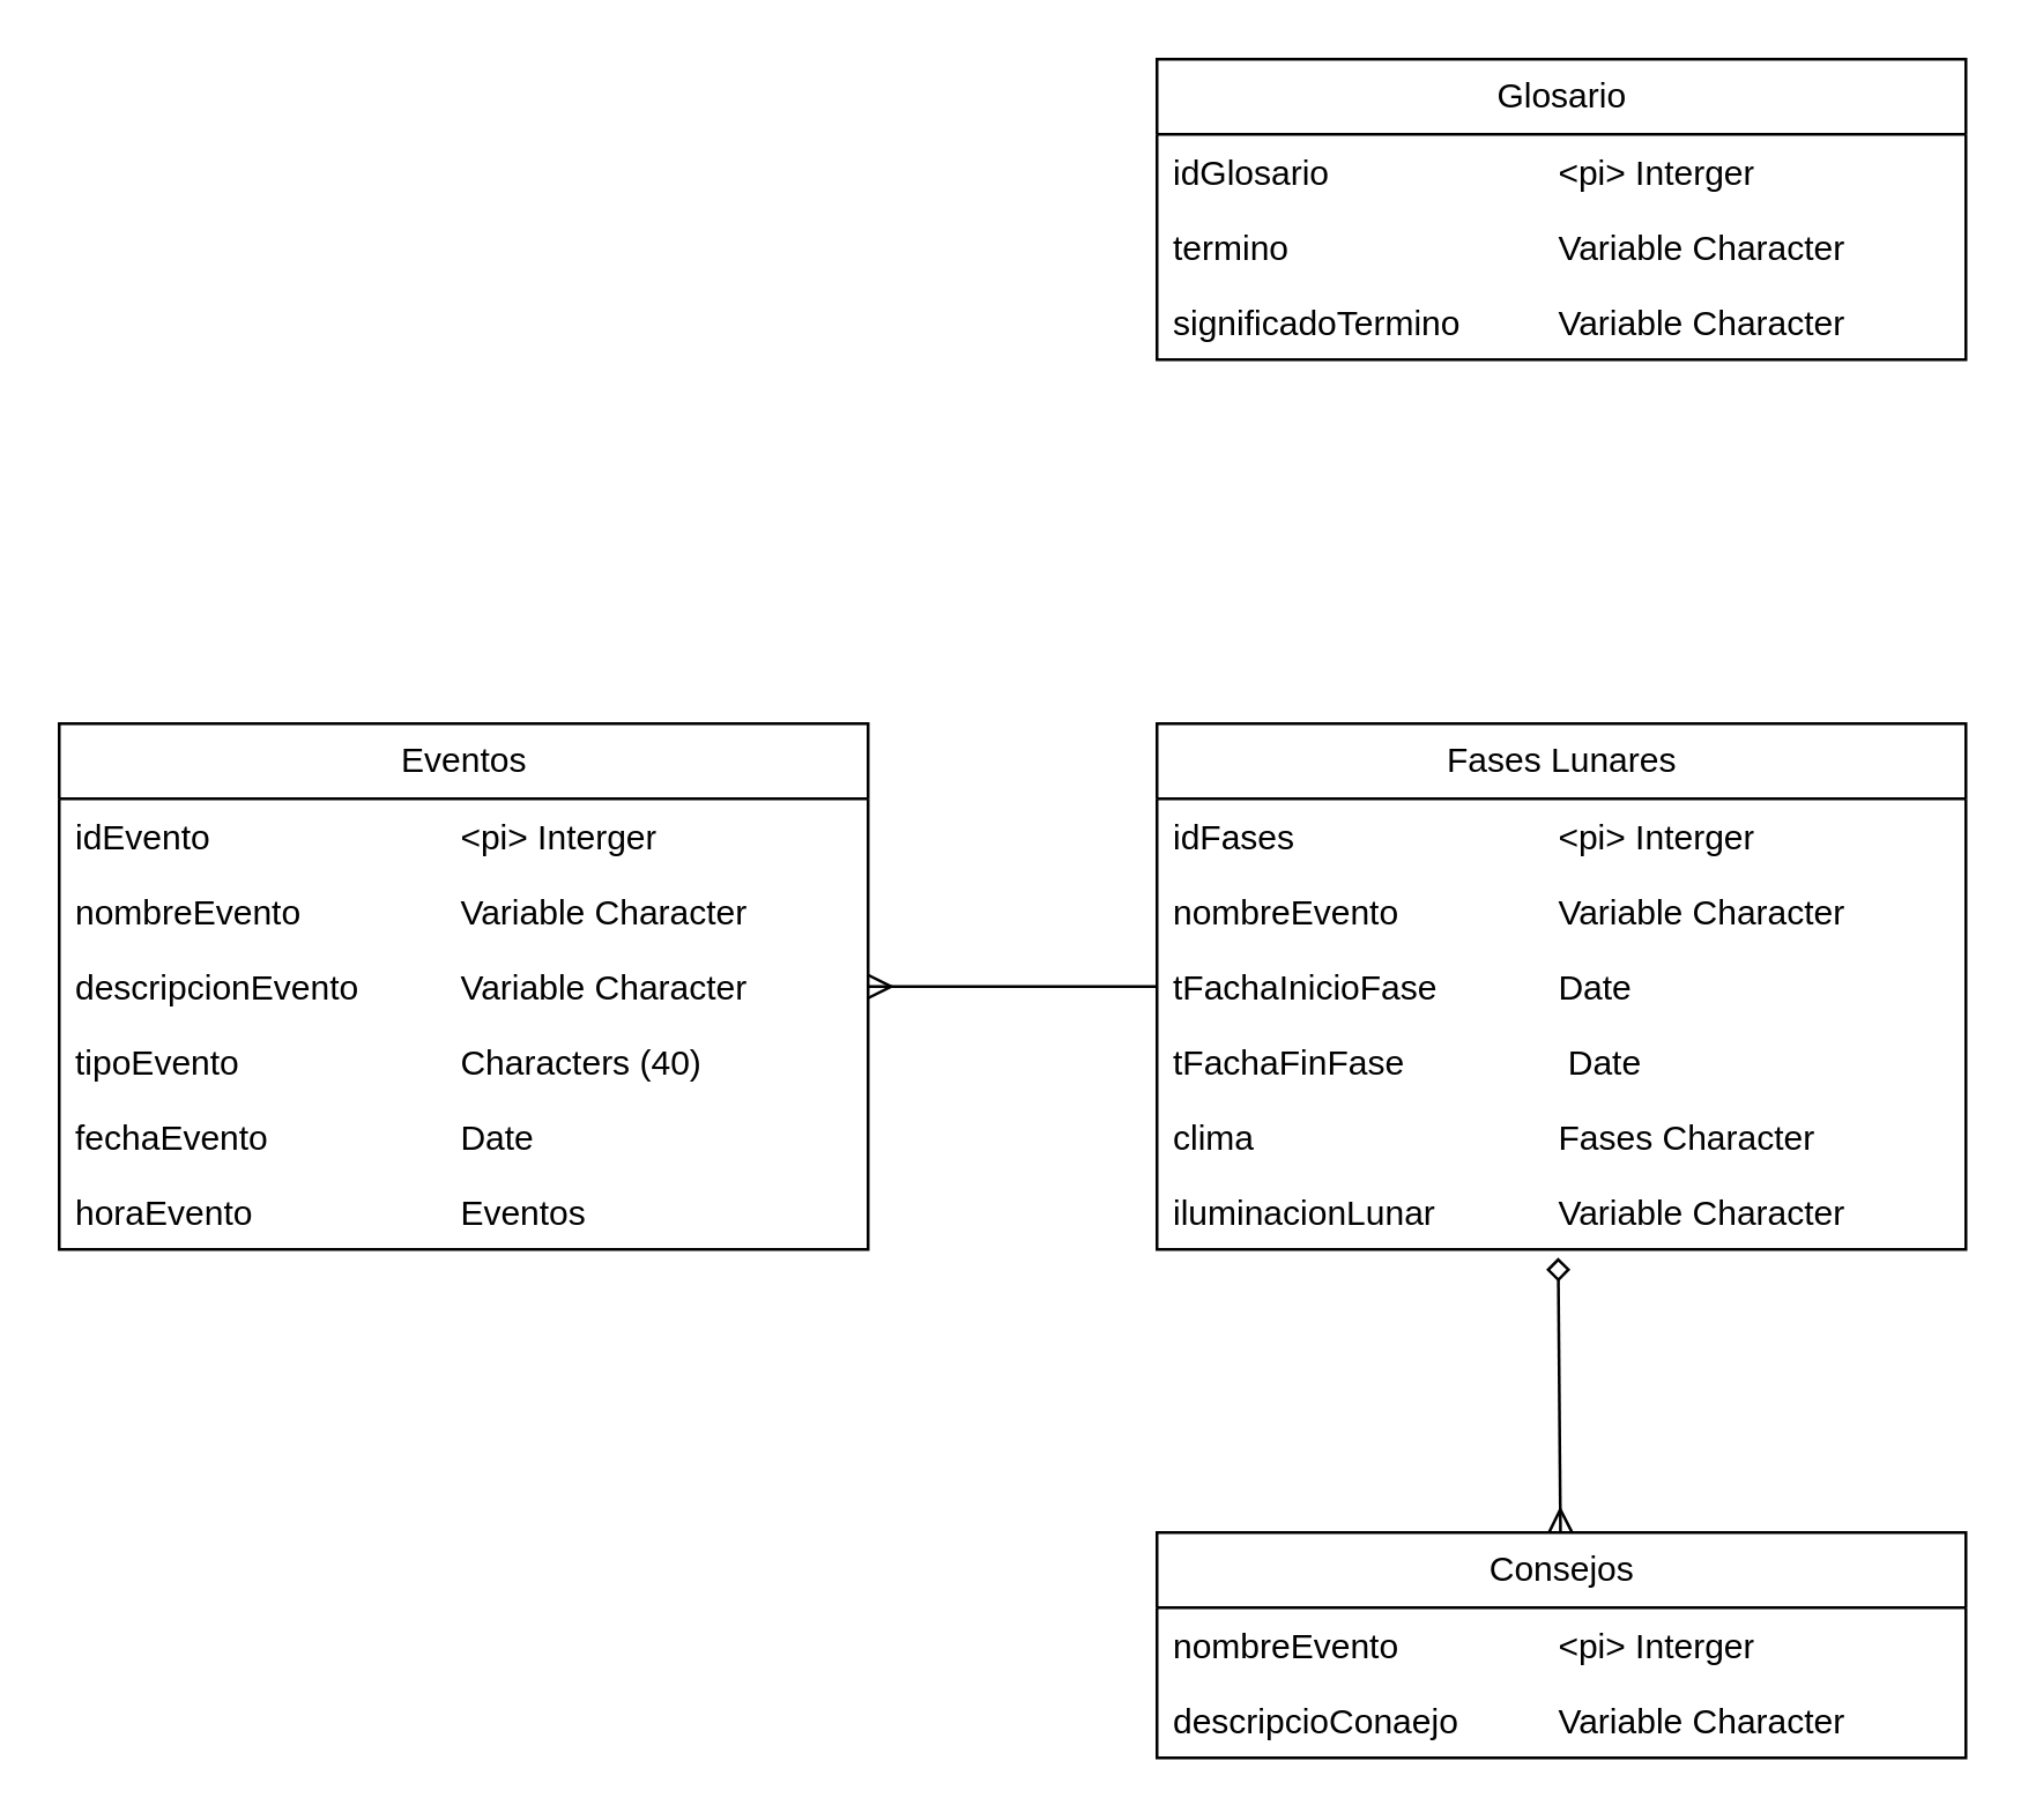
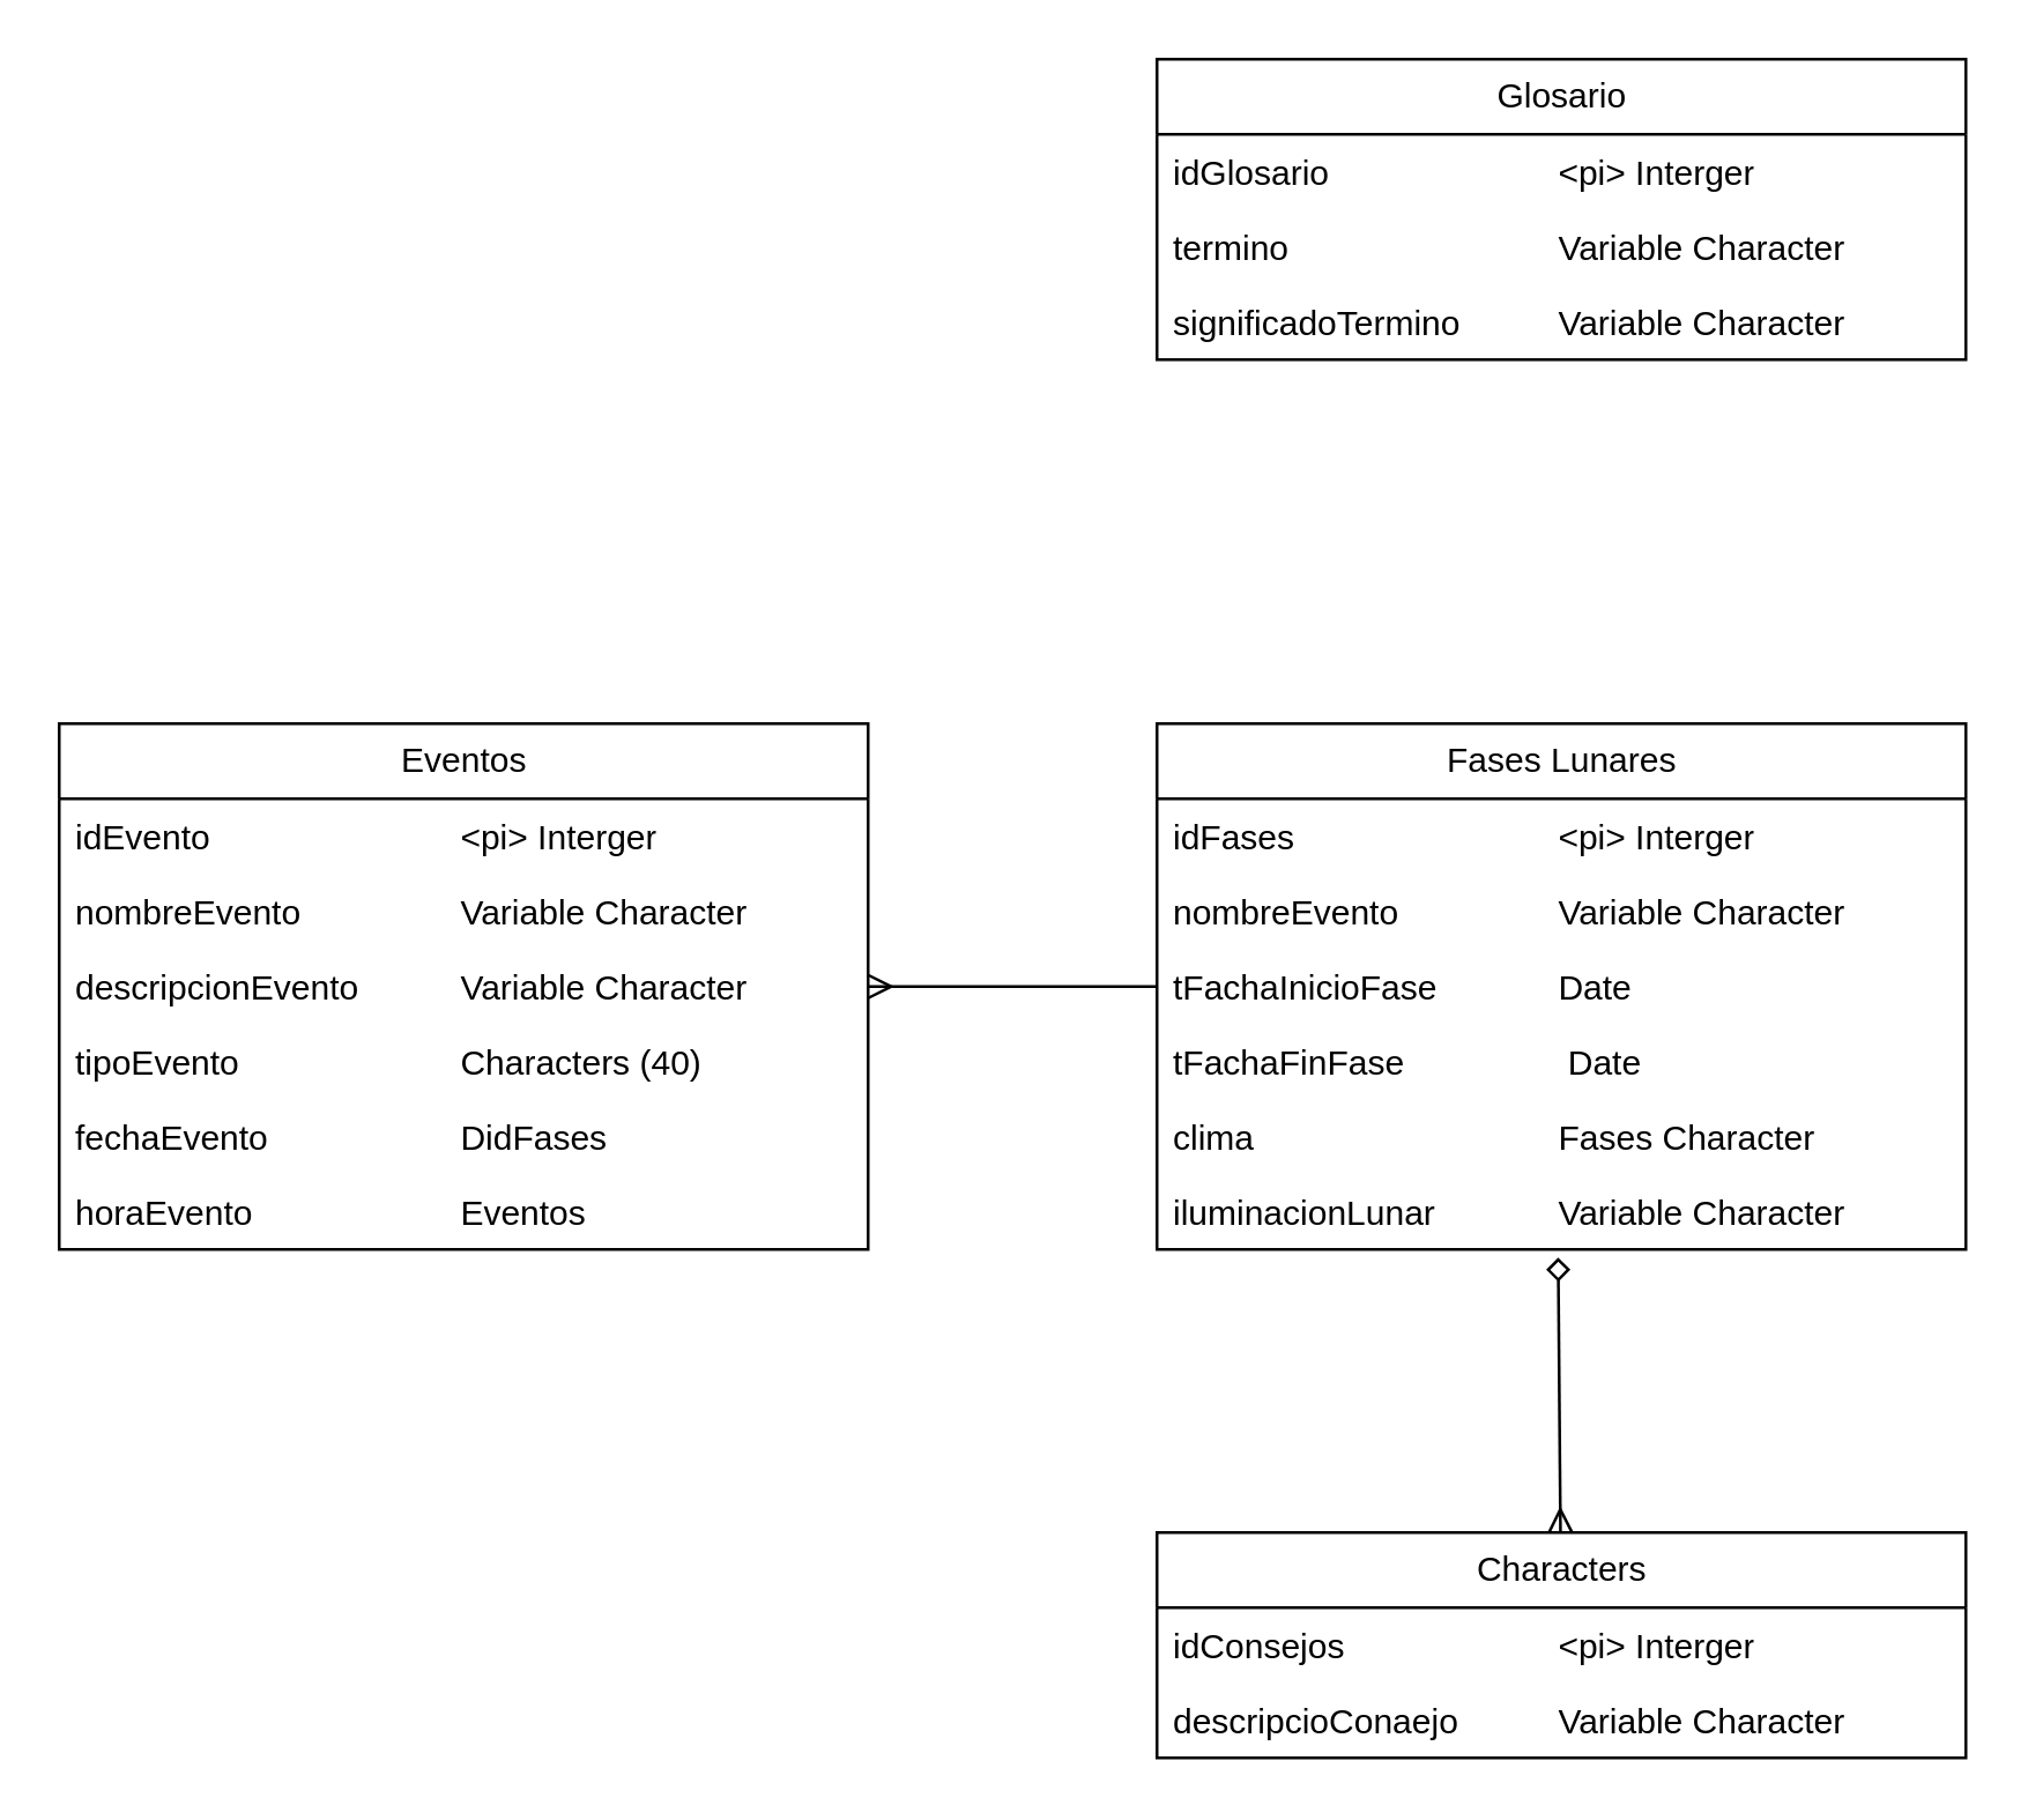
  <mxCell id="0" />
  <mxCell id="1" parent="0" />
  <mxCell id="2" value="Eventos" style="swimlane;fontStyle=0;childLayout=stackLayout;horizontal=1;startSize=26;fillColor=none;horizontalStack=0;resizeParent=1;resizeParentMax=0;resizeLast=0;collapsible=1;marginBottom=0;html=1;" parent="1" vertex="1"><mxGeometry x="20" y="250" width="280" height="182" as="geometry" /></mxCell>
  <mxCell id="3" value="idEvento&lt;span style=&quot;white-space: pre;&quot;&gt;&#09;&lt;/span&gt;&lt;span style=&quot;white-space: pre;&quot;&gt;&#09;&lt;/span&gt;&lt;span style=&quot;white-space: pre;&quot;&gt;&#09;&lt;span style=&quot;white-space: pre;&quot;&gt;&#09;&lt;/span&gt;&lt;/span&gt;&amp;lt;pi&amp;gt; Interger" style="text;strokeColor=none;fillColor=none;align=left;verticalAlign=top;spacingLeft=4;spacingRight=4;overflow=hidden;rotatable=0;points=[[0,0.5],[1,0.5]];portConstraint=eastwest;whiteSpace=wrap;html=1;" parent="2" vertex="1"><mxGeometry y="26" width="280" height="26" as="geometry" /></mxCell>
  <mxCell id="4" value="nombreEvento&amp;nbsp; &amp;nbsp; &amp;nbsp; &amp;nbsp; &amp;nbsp;&lt;span style=&quot;white-space: pre;&quot;&gt;&#09;&lt;/span&gt;Variable Character" style="text;strokeColor=none;fillColor=none;align=left;verticalAlign=top;spacingLeft=4;spacingRight=4;overflow=hidden;rotatable=0;points=[[0,0.5],[1,0.5]];portConstraint=eastwest;whiteSpace=wrap;html=1;" parent="2" vertex="1"><mxGeometry y="52" width="280" height="26" as="geometry" /></mxCell>
  <mxCell id="5" value="&lt;div&gt;descripci&lt;span style=&quot;background-color: initial;&quot;&gt;onEvento&amp;nbsp;&lt;span style=&quot;white-space: pre;&quot;&gt;&#09;&lt;/span&gt;&lt;span style=&quot;white-space: pre;&quot;&gt;&#09;&lt;/span&gt;&lt;/span&gt;&lt;span style=&quot;background-color: initial;&quot;&gt;Variable Character&lt;/span&gt;&lt;/div&gt;" style="text;strokeColor=none;fillColor=none;align=left;verticalAlign=top;spacingLeft=4;spacingRight=4;overflow=hidden;rotatable=0;points=[[0,0.5],[1,0.5]];portConstraint=eastwest;whiteSpace=wrap;html=1;" parent="2" vertex="1"><mxGeometry y="78" width="280" height="26" as="geometry" /></mxCell>
  <mxCell id="6" value="&lt;div&gt;tipoEvento&lt;span style=&quot;white-space: pre;&quot;&gt;&#09;&lt;/span&gt;&lt;span style=&quot;white-space: pre;&quot;&gt;&#09;&lt;span style=&quot;white-space: pre;&quot;&gt;&#09;&lt;/span&gt;&lt;/span&gt;&lt;span style=&quot;background-color: initial;&quot;&gt;Characters (40)&lt;/span&gt;&lt;/div&gt;" style="text;strokeColor=none;fillColor=none;align=left;verticalAlign=top;spacingLeft=4;spacingRight=4;overflow=hidden;rotatable=0;points=[[0,0.5],[1,0.5]];portConstraint=eastwest;whiteSpace=wrap;html=1;" parent="2" vertex="1"><mxGeometry y="104" width="280" height="26" as="geometry" /></mxCell>
- <mxCell id="7" value="&lt;div&gt;fechaEvento&amp;nbsp;&lt;span style=&quot;white-space: pre;&quot;&gt;&#09;&lt;/span&gt;&lt;span style=&quot;white-space: pre;&quot;&gt;&#09;&lt;/span&gt;&lt;span style=&quot;white-space: pre;&quot;&gt;&#09;&lt;/span&gt;D&lt;span style=&quot;background-color: initial;&quot;&gt;ate&lt;/span&gt;&lt;/div&gt;" style="text;strokeColor=none;fillColor=none;align=left;verticalAlign=top;spacingLeft=4;spacingRight=4;overflow=hidden;rotatable=0;points=[[0,0.5],[1,0.5]];portConstraint=eastwest;whiteSpace=wrap;html=1;" parent="2" vertex="1"><mxGeometry y="130" width="280" height="26" as="geometry" /></mxCell>
+ <mxCell id="7" value="&lt;div&gt;fechaEvento&amp;nbsp;&lt;span style=&quot;white-space: pre;&quot;&gt;&#09;&lt;/span&gt;&lt;span style=&quot;white-space: pre;&quot;&gt;&#09;&lt;/span&gt;&lt;span style=&quot;white-space: pre;&quot;&gt;&#09;&lt;/span&gt;D&lt;span style=&quot;background-color: initial;&quot;&gt;idFases&lt;/span&gt;&lt;/div&gt;" style="text;strokeColor=none;fillColor=none;align=left;verticalAlign=top;spacingLeft=4;spacingRight=4;overflow=hidden;rotatable=0;points=[[0,0.5],[1,0.5]];portConstraint=eastwest;whiteSpace=wrap;html=1;" parent="2" vertex="1"><mxGeometry y="130" width="280" height="26" as="geometry" /></mxCell>
  <mxCell id="8" value="&lt;div&gt;horaEvento&amp;nbsp;&lt;span style=&quot;white-space: pre;&quot;&gt;&#09;&lt;/span&gt;&lt;span style=&quot;white-space: pre;&quot;&gt;&#09;&lt;/span&gt;&lt;span style=&quot;white-space: pre;&quot;&gt;&#09;&lt;/span&gt;&lt;span style=&quot;background-color: initial;&quot;&gt;Eventos&lt;/span&gt;&lt;/div&gt;" style="text;strokeColor=none;fillColor=none;align=left;verticalAlign=top;spacingLeft=4;spacingRight=4;overflow=hidden;rotatable=0;points=[[0,0.5],[1,0.5]];portConstraint=eastwest;whiteSpace=wrap;html=1;" parent="2" vertex="1"><mxGeometry y="156" width="280" height="26" as="geometry" /></mxCell>
  <mxCell id="9" value="Fases Lunares" style="swimlane;fontStyle=0;childLayout=stackLayout;horizontal=1;startSize=26;fillColor=none;horizontalStack=0;resizeParent=1;resizeParentMax=0;resizeLast=0;collapsible=1;marginBottom=0;html=1;" parent="1" vertex="1"><mxGeometry x="400" y="250" width="280" height="182" as="geometry" /></mxCell>
  <mxCell id="10" value="idFases&lt;span style=&quot;white-space: pre;&quot;&gt;&#09;&lt;/span&gt;&lt;span style=&quot;white-space: pre;&quot;&gt;&#09;&lt;/span&gt;&lt;span style=&quot;white-space: pre;&quot;&gt;&#09;&lt;span style=&quot;white-space: pre;&quot;&gt;&#09;&lt;/span&gt;&lt;/span&gt;&amp;lt;pi&amp;gt; Interger" style="text;strokeColor=none;fillColor=none;align=left;verticalAlign=top;spacingLeft=4;spacingRight=4;overflow=hidden;rotatable=0;points=[[0,0.5],[1,0.5]];portConstraint=eastwest;whiteSpace=wrap;html=1;" parent="9" vertex="1"><mxGeometry y="26" width="280" height="26" as="geometry" /></mxCell>
  <mxCell id="11" value="nombreEvento&amp;nbsp; &amp;nbsp; &amp;nbsp; &amp;nbsp; &amp;nbsp;&lt;span style=&quot;white-space: pre;&quot;&gt;&#09;&lt;/span&gt;Variable Character" style="text;strokeColor=none;fillColor=none;align=left;verticalAlign=top;spacingLeft=4;spacingRight=4;overflow=hidden;rotatable=0;points=[[0,0.5],[1,0.5]];portConstraint=eastwest;whiteSpace=wrap;html=1;" parent="9" vertex="1"><mxGeometry y="52" width="280" height="26" as="geometry" /></mxCell>
  <mxCell id="12" value="tFachaInicioFase&lt;span style=&quot;white-space: pre;&quot;&gt;&#09;&lt;span style=&quot;white-space: pre;&quot;&gt;&#09;&lt;/span&gt;Date&lt;/span&gt;" style="text;strokeColor=none;fillColor=none;align=left;verticalAlign=top;spacingLeft=4;spacingRight=4;overflow=hidden;rotatable=0;points=[[0,0.5],[1,0.5]];portConstraint=eastwest;whiteSpace=wrap;html=1;" parent="9" vertex="1"><mxGeometry y="78" width="280" height="26" as="geometry" /></mxCell>
  <mxCell id="13" value="tFachaFinFase&lt;span style=&quot;border-color: var(--border-color);&quot;&gt;&#09;&lt;span style=&quot;white-space: pre;&quot;&gt;&#09;&lt;/span&gt;&lt;span style=&quot;white-space: pre;&quot;&gt;&#09;&lt;/span&gt;&lt;span style=&quot;border-color: var(--border-color);&quot;&gt;&#09;&lt;/span&gt;Date&lt;/span&gt;" style="text;strokeColor=none;fillColor=none;align=left;verticalAlign=top;spacingLeft=4;spacingRight=4;overflow=hidden;rotatable=0;points=[[0,0.5],[1,0.5]];portConstraint=eastwest;whiteSpace=wrap;html=1;" parent="9" vertex="1"><mxGeometry y="104" width="280" height="26" as="geometry" /></mxCell>
  <mxCell id="14" value="clima&lt;span style=&quot;white-space: pre;&quot;&gt;&#09;&lt;/span&gt;&lt;span style=&quot;white-space: pre;&quot;&gt;&#09;&lt;/span&gt;&lt;span style=&quot;white-space: pre;&quot;&gt;&#09;&lt;/span&gt;&amp;nbsp; &amp;nbsp; &amp;nbsp; &amp;nbsp;&lt;span style=&quot;border-color: var(--border-color);&quot;&gt;&#09;&lt;/span&gt;Fases Character" style="text;strokeColor=none;fillColor=none;align=left;verticalAlign=top;spacingLeft=4;spacingRight=4;overflow=hidden;rotatable=0;points=[[0,0.5],[1,0.5]];portConstraint=eastwest;whiteSpace=wrap;html=1;" parent="9" vertex="1"><mxGeometry y="130" width="280" height="26" as="geometry" /></mxCell>
  <mxCell id="15" value="iluminacionLunar&lt;span style=&quot;white-space: pre;&quot;&gt;&#09;&lt;/span&gt;&lt;span style=&quot;white-space: pre;&quot;&gt;&#09;&lt;/span&gt;Variable Character" style="text;strokeColor=none;fillColor=none;align=left;verticalAlign=top;spacingLeft=4;spacingRight=4;overflow=hidden;rotatable=0;points=[[0,0.5],[1,0.5]];portConstraint=eastwest;whiteSpace=wrap;html=1;" parent="9" vertex="1"><mxGeometry y="156" width="280" height="26" as="geometry" /></mxCell>
  <mxCell id="16" value="" style="endArrow=none;html=1;entryX=0;entryY=0.5;entryDx=0;entryDy=0;strokeColor=default;startArrow=ERmany;startFill=0;" parent="1" target="12" edge="1"><mxGeometry width="50" height="50" relative="1" as="geometry"><mxPoint x="300" y="341" as="sourcePoint" /><mxPoint x="390" y="260" as="targetPoint" /></mxGeometry></mxCell>
  <mxCell id="17" value="Glosario" style="swimlane;fontStyle=0;childLayout=stackLayout;horizontal=1;startSize=26;fillColor=none;horizontalStack=0;resizeParent=1;resizeParentMax=0;resizeLast=0;collapsible=1;marginBottom=0;html=1;" parent="1" vertex="1"><mxGeometry x="400" y="20" width="280" height="104" as="geometry" /></mxCell>
  <mxCell id="18" value="idGlosario&lt;span style=&quot;white-space: pre;&quot;&gt;&#09;&lt;/span&gt;&lt;span style=&quot;white-space: pre;&quot;&gt;&#09;&lt;/span&gt;&lt;span style=&quot;white-space: pre;&quot;&gt;&#09;&lt;/span&gt;&amp;lt;pi&amp;gt; Interger" style="text;strokeColor=none;fillColor=none;align=left;verticalAlign=top;spacingLeft=4;spacingRight=4;overflow=hidden;rotatable=0;points=[[0,0.5],[1,0.5]];portConstraint=eastwest;whiteSpace=wrap;html=1;" parent="17" vertex="1"><mxGeometry y="26" width="280" height="26" as="geometry" /></mxCell>
  <mxCell id="19" value="termino &lt;span style=&quot;white-space: pre;&quot;&gt;&#09;&lt;/span&gt;&lt;span style=&quot;white-space: pre;&quot;&gt;&#09;&lt;/span&gt;&lt;span style=&quot;white-space: pre;&quot;&gt;&#09;&lt;/span&gt;&lt;span style=&quot;white-space: pre;&quot;&gt;&#09;&lt;/span&gt;Variable Character" style="text;strokeColor=none;fillColor=none;align=left;verticalAlign=top;spacingLeft=4;spacingRight=4;overflow=hidden;rotatable=0;points=[[0,0.5],[1,0.5]];portConstraint=eastwest;whiteSpace=wrap;html=1;" parent="17" vertex="1"><mxGeometry y="52" width="280" height="26" as="geometry" /></mxCell>
  <mxCell id="20" value="&lt;div&gt;&lt;span style=&quot;background-color: initial;&quot;&gt;significadoTermino&lt;span style=&quot;white-space: pre;&quot;&gt;&#09;&lt;/span&gt;&lt;span style=&quot;white-space: pre;&quot;&gt;&#09;&lt;/span&gt;Variable Character&lt;/span&gt;&lt;/div&gt;" style="text;strokeColor=none;fillColor=none;align=left;verticalAlign=top;spacingLeft=4;spacingRight=4;overflow=hidden;rotatable=0;points=[[0,0.5],[1,0.5]];portConstraint=eastwest;whiteSpace=wrap;html=1;" parent="17" vertex="1"><mxGeometry y="78" width="280" height="26" as="geometry" /></mxCell>
  <mxCell id="21" style="edgeStyle=none;html=1;entryX=0.496;entryY=1.108;entryDx=0;entryDy=0;entryPerimeter=0;strokeColor=default;startArrow=ERmany;startFill=0;endArrow=diamond;endFill=0;" parent="1" source="22" target="15" edge="1"><mxGeometry relative="1" as="geometry" /></mxCell>
- <mxCell id="22" value="Consejos" style="swimlane;fontStyle=0;childLayout=stackLayout;horizontal=1;startSize=26;fillColor=none;horizontalStack=0;resizeParent=1;resizeParentMax=0;resizeLast=0;collapsible=1;marginBottom=0;html=1;" parent="1" vertex="1"><mxGeometry x="400" y="530" width="280" height="78" as="geometry" /></mxCell>
- <mxCell id="23" value="nombreEvento&lt;span style=&quot;white-space: pre;&quot;&gt;&#09;&lt;/span&gt;&lt;span style=&quot;white-space: pre;&quot;&gt;&#09;&lt;/span&gt;&lt;span style=&quot;white-space: pre;&quot;&gt;&#09;&lt;/span&gt;&amp;lt;pi&amp;gt; Interger" style="text;strokeColor=none;fillColor=none;align=left;verticalAlign=top;spacingLeft=4;spacingRight=4;overflow=hidden;rotatable=0;points=[[0,0.5],[1,0.5]];portConstraint=eastwest;whiteSpace=wrap;html=1;" parent="22" vertex="1"><mxGeometry y="26" width="280" height="26" as="geometry" /></mxCell>
+ <mxCell id="22" value="Characters" style="swimlane;fontStyle=0;childLayout=stackLayout;horizontal=1;startSize=26;fillColor=none;horizontalStack=0;resizeParent=1;resizeParentMax=0;resizeLast=0;collapsible=1;marginBottom=0;html=1;" parent="1" vertex="1"><mxGeometry x="400" y="530" width="280" height="78" as="geometry" /></mxCell>
+ <mxCell id="23" value="idConsejos&lt;span style=&quot;white-space: pre;&quot;&gt;&#09;&lt;/span&gt;&lt;span style=&quot;white-space: pre;&quot;&gt;&#09;&lt;/span&gt;&lt;span style=&quot;white-space: pre;&quot;&gt;&#09;&lt;/span&gt;&amp;lt;pi&amp;gt; Interger" style="text;strokeColor=none;fillColor=none;align=left;verticalAlign=top;spacingLeft=4;spacingRight=4;overflow=hidden;rotatable=0;points=[[0,0.5],[1,0.5]];portConstraint=eastwest;whiteSpace=wrap;html=1;" parent="22" vertex="1"><mxGeometry y="26" width="280" height="26" as="geometry" /></mxCell>
  <mxCell id="24" value="descripcioConaejo&lt;span style=&quot;white-space: pre;&quot;&gt;&#09;&lt;/span&gt;&lt;span style=&quot;white-space: pre;&quot;&gt;&#09;&lt;/span&gt;Variable Character" style="text;strokeColor=none;fillColor=none;align=left;verticalAlign=top;spacingLeft=4;spacingRight=4;overflow=hidden;rotatable=0;points=[[0,0.5],[1,0.5]];portConstraint=eastwest;whiteSpace=wrap;html=1;" parent="22" vertex="1"><mxGeometry y="52" width="280" height="26" as="geometry" /></mxCell>
